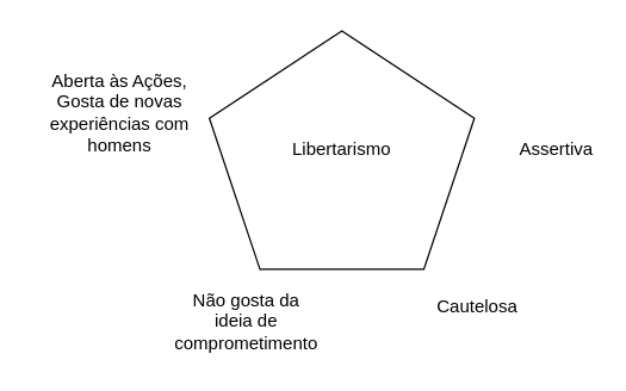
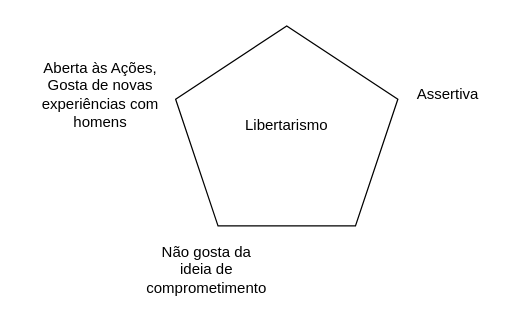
  <mxCell id="0" />
  <mxCell id="1" parent="0" />
  <mxCell id="2" value="Libertarismo" style="whiteSpace=wrap;html=1;shape=mxgraph.basic.pentagon" vertex="1" parent="1"><mxGeometry x="140" y="20" width="177.78" height="160" as="geometry" /></mxCell>
  <mxCell id="3" value="Não gosta da ideia de comprometimento" style="text;html=1;strokeColor=none;fillColor=none;align=center;verticalAlign=middle;whiteSpace=wrap;rounded=0;" vertex="1" parent="1"><mxGeometry x="120" y="190" width="90" height="50" as="geometry" /></mxCell>
- <mxCell id="4" value="Cautelosa" style="text;html=1;strokeColor=none;fillColor=none;align=center;verticalAlign=middle;whiteSpace=wrap;rounded=0;" vertex="1" parent="1"><mxGeometry x="280" y="190" width="80" height="30" as="geometry" /></mxCell>
  <mxCell id="5" value="Aberta às Ações, Gosta de novas experiências com homens" style="text;html=1;strokeColor=none;fillColor=none;align=center;verticalAlign=middle;whiteSpace=wrap;rounded=0;" vertex="1" parent="1"><mxGeometry x="20" y="55" width="120" height="40" as="geometry" /></mxCell>
- <mxCell id="6" value="Assertiva" style="text;html=1;strokeColor=none;fillColor=none;align=center;verticalAlign=middle;whiteSpace=wrap;rounded=0;" vertex="1" parent="1"><mxGeometry x="332.78" y="85" width="80" height="30" as="geometry" /></mxCell>
+ <mxCell id="6" value="Assertiva" style="text;html=1;strokeColor=none;fillColor=none;align=center;verticalAlign=middle;whiteSpace=wrap;rounded=0;" vertex="1" parent="1"><mxGeometry x="317.78" y="60" width="80" height="30" as="geometry" /></mxCell>
